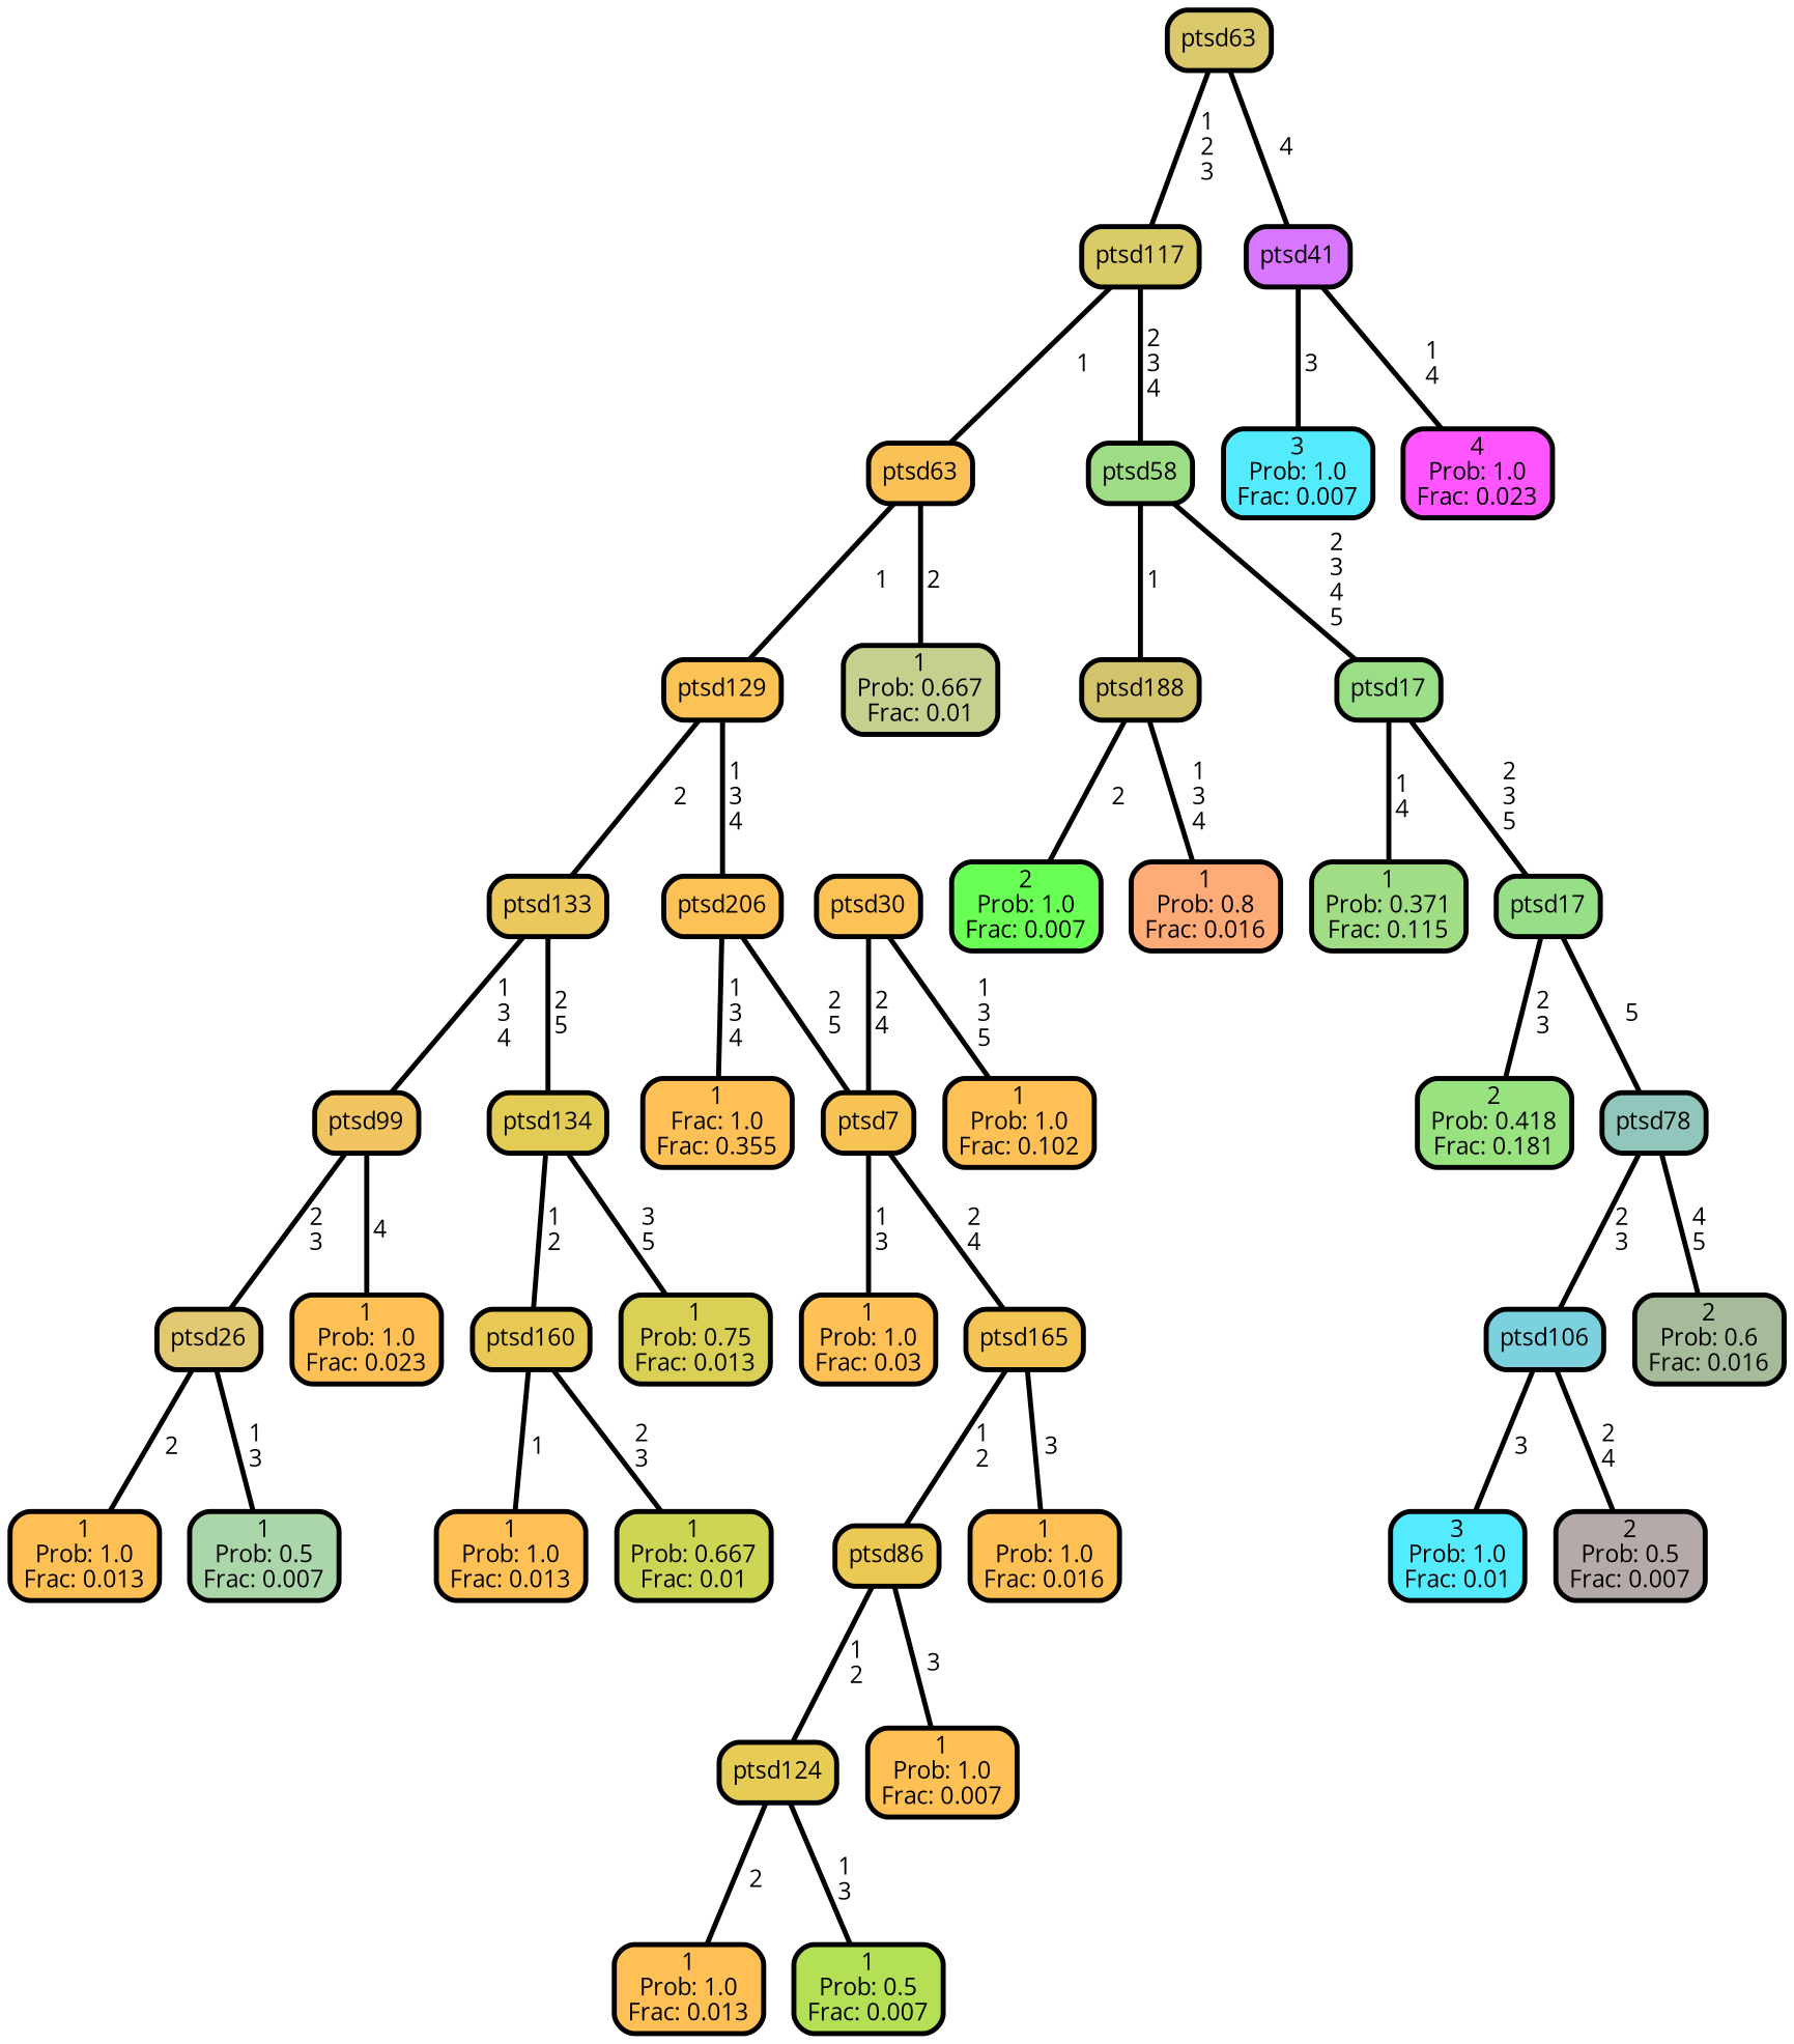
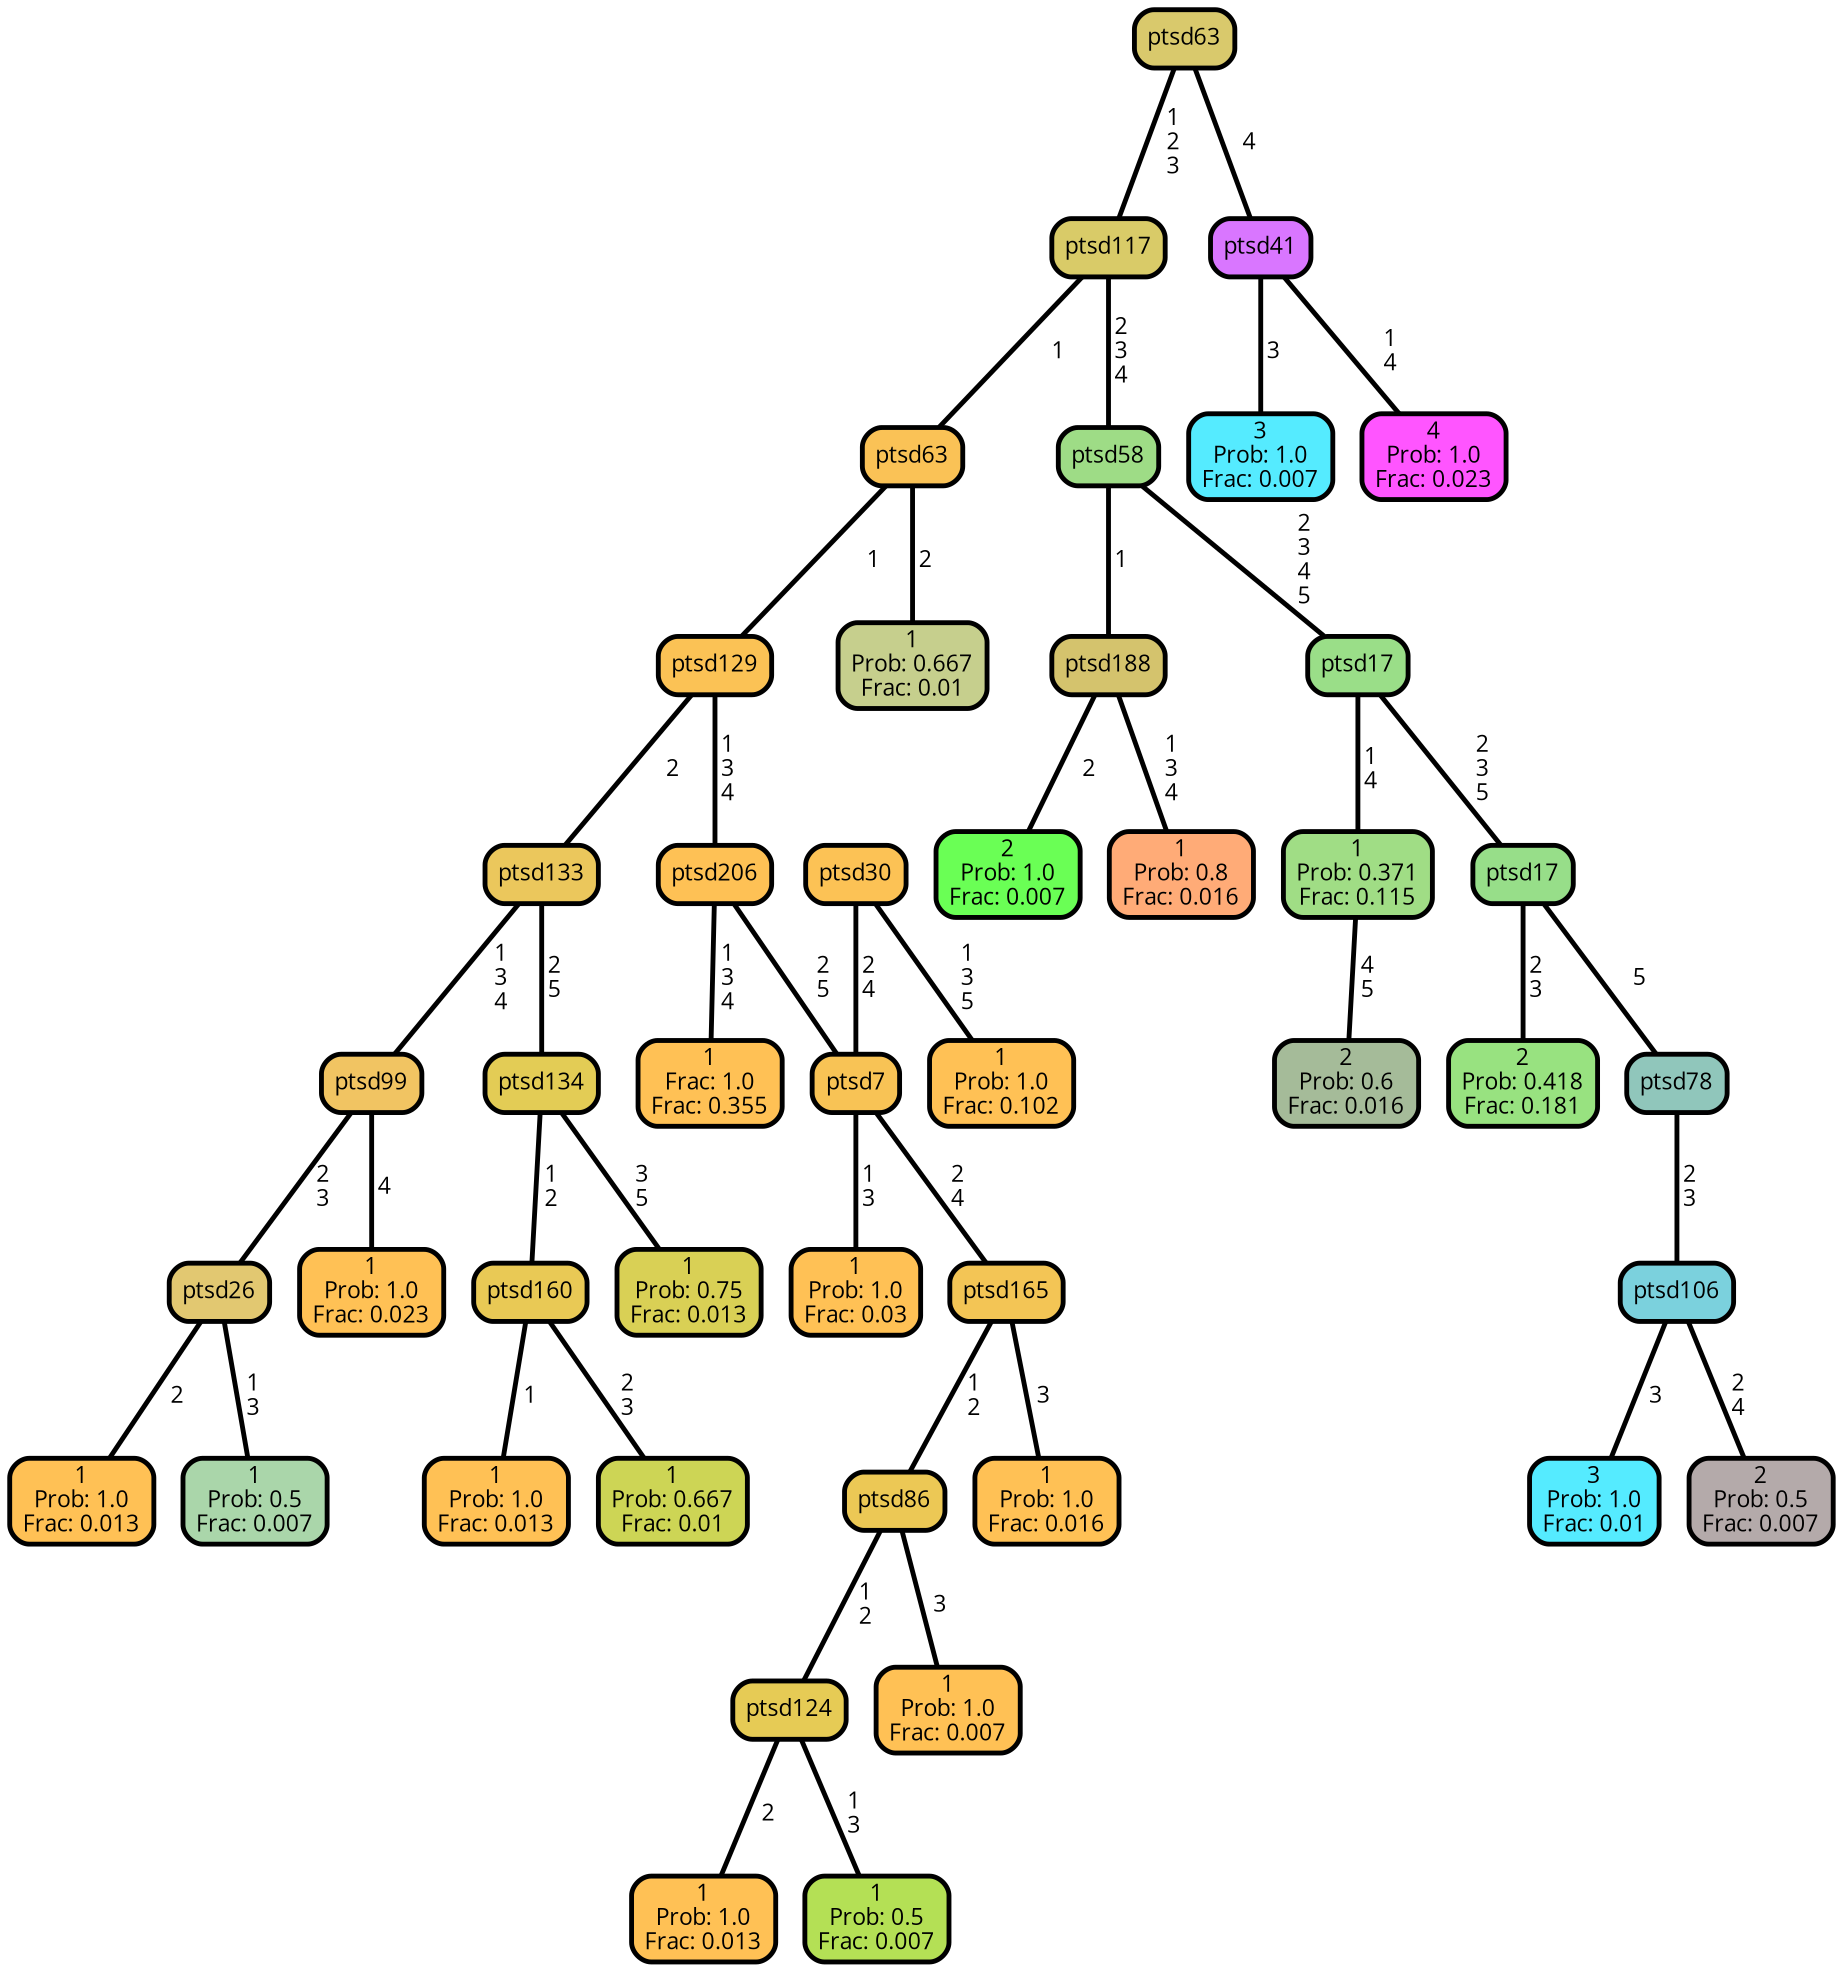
  graph {
    fontname="Open Sans"
    ranksep="0 equally"
    splines=straight
    node [color=black fillcolor="#ffc155" fontcolor=black fontname="Open Sans" penwidth=3 shape=box style="filled, rounded"]
    edge [color=black fontname="Open Sans" penwidth=3]
    n1 [label="1\nProb: 1.0\nFrac: 0.013"]
    n2 [fillcolor="#e2c871" label=ptsd26]
    n3 [fillcolor="#aad6aa" label="1\nProb: 0.5\nFrac: 0.007"]
    n4 [fillcolor="#f1c462" label=ptsd99]
    n5 [label="1\nProb: 1.0\nFrac: 0.023"]
    n6 [fillcolor="#ebc75c" label=ptsd133]
    n7 [fillcolor="#e3cc55" label=ptsd134]
    n8 [fillcolor="#e9c955" label=ptsd160]
    n9 [fillcolor="#d9d055" label="1\nProb: 0.75\nFrac: 0.013"]
    n10 [label="1\nProb: 1.0\nFrac: 0.013"]
    n11 [fillcolor="#cdd555" label="1\nProb: 0.667\nFrac: 0.01"]
    n12 [fillcolor="#fbc255" label=ptsd129]
    n13 [fillcolor="#fec155" label=ptsd206]
    n14 [label="1\nFrac: 1.0\nFrac: 0.355"]
    n15 [fillcolor="#f8c355" label=ptsd7]
    n16 [fillcolor="#fcc255" label=ptsd30]
    n17 [label="1\nProb: 1.0\nFrac: 0.102"]
    n18 [label="1\nProb: 1.0\nFrac: 0.03"]
    n19 [fillcolor="#f3c555" label=ptsd165]
    n20 [fillcolor="#ecc855" label=ptsd86]
    n21 [label="1\nProb: 1.0\nFrac: 0.016"]
    n22 [label="1\nProb: 1.0\nFrac: 0.013"]
    n23 [fillcolor="#e6cb55" label=ptsd124]
    n24 [fillcolor="#b4e055" label="1\nProb: 0.5\nFrac: 0.007"]
    n25 [label="1\nProb: 1.0\nFrac: 0.007"]
    n26 [fillcolor="#fac256" label=ptsd63]
    n27 [fillcolor="#c6cf8d" label="1\nProb: 0.667\nFrac: 0.01"]
    n28 [fillcolor="#d9cb68" label=ptsd117]
    n29 [fillcolor="#9edc86" label=ptsd58]
    n30 [fillcolor="#d4c36d" label=ptsd188]
    n31 [fillcolor="#9ade88" label=ptsd17]
    n32 [fillcolor="#6aff55" label="2\nProb: 1.0\nFrac: 0.007"]
    n33 [fillcolor="#ffab77" label="1\nProb: 0.8\nFrac: 0.016"]
    n34 [fillcolor="#a0dd85" label="1\nProb: 0.371\nFrac: 0.115"]
    n35 [fillcolor="#97de89" label=ptsd17]
    n36 [fillcolor="#98e280" label="2\nProb: 0.418\nFrac: 0.181"]
    n37 [fillcolor="#90c6bb" label=ptsd78]
    n38 [fillcolor="#7bd1dd" label=ptsd106]
    n39 [fillcolor="#a5bb99" label="2\nProb: 0.6\nFrac: 0.016"]
    n40 [fillcolor="#55ebff" label="3\nProb: 1.0\nFrac: 0.01"]
    n41 [fillcolor="#b4aaaa" label="2\nProb: 0.5\nFrac: 0.007"]
    n42 [fillcolor="#d9c96c" label=ptsd63]
    n43 [fillcolor="#d976ff" label=ptsd41]
    n44 [fillcolor="#55ebff" label="3\nProb: 1.0\nFrac: 0.007"]
    n45 [fillcolor="#ff55ff" label="4\nProb: 1.0\nFrac: 0.023"]
    subgraph sub_1 {
      rank=same
    }
    n2 -- n1 [label=" 2"]
    n2 -- n3 [label=" 1\n 3"]
    n4 -- n2 [label=" 2\n 3"]
    n4 -- n5 [label=" 4"]
    n6 -- n4 [label=" 1\n 3\n 4"]
    n6 -- n7 [label=" 2\n 5"]
    n7 -- n8 [label=" 1\n 2"]
    n7 -- n9 [label=" 3\n 5"]
    n8 -- n10 [label=" 1"]
    n8 -- n11 [label=" 2\n 3"]
    n12 -- n6 [label=" 2"]
    n12 -- n13 [label=" 1\n 3\n 4"]
    n13 -- n14 [label=" 1\n 3\n 4"]
    n13 -- n15 [label=" 2\n 5"]
    n15 -- n18 [label=" 1\n 3"]
    n15 -- n19 [label=" 2\n 4"]
    n16 -- n15 [label=" 2\n 4"]
    n16 -- n17 [label=" 1\n 3\n 5"]
    n19 -- n20 [label=" 1\n 2"]
    n19 -- n21 [label=" 3"]
    n20 -- n23 [label=" 1\n 2"]
    n20 -- n25 [label=" 3"]
    n23 -- n22 [label=" 2"]
    n23 -- n24 [label=" 1\n 3"]
    n26 -- n12 [label=" 1"]
    n26 -- n27 [label=" 2"]
    n28 -- n26 [label=" 1"]
    n28 -- n29 [label=" 2\n 3\n 4"]
    n29 -- n30 [label=" 1"]
    n29 -- n31 [label=" 2\n 3\n 4\n 5"]
    n30 -- n32 [label=" 2"]
    n30 -- n33 [label=" 1\n 3\n 4"]
    n31 -- n34 [label=" 1\n 4"]
    n31 -- n35 [label=" 2\n 3\n 5"]
    n35 -- n36 [label=" 2\n 3"]
    n35 -- n37 [label=" 5"]
    n37 -- n38 [label=" 2\n 3"]
-   n37 -- n39 [label=" 4\n 5"]
+   n34 -- n39 [label=" 4\n 5"]
    n38 -- n40 [label=" 3"]
    n38 -- n41 [label=" 2\n 4"]
    n42 -- n28 [label=" 1\n 2\n 3"]
    n42 -- n43 [label=" 4"]
    n43 -- n44 [label=" 3"]
    n43 -- n45 [label=" 1\n 4"]
  }
